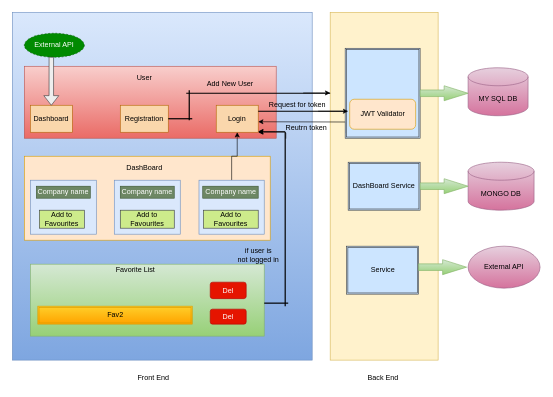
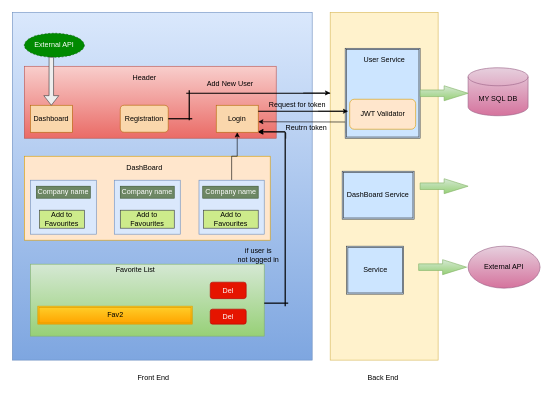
  <mxCell id="0" />
  <mxCell id="1" parent="0" />
  <mxCell id="2" value="" style="rounded=0;whiteSpace=wrap;html=1;fillColor=#dae8fc;strokeColor=#6c8ebf;gradientColor=#7ea6e0;" vertex="1" parent="1"><mxGeometry x="20" y="20" width="500" height="580" as="geometry" /></mxCell>
  <mxCell id="3" value="" style="rounded=0;whiteSpace=wrap;html=1;fillColor=#f8cecc;strokeColor=#b85450;gradientColor=#ea6b66;" vertex="1" parent="1"><mxGeometry x="40" y="110" width="420" height="120" as="geometry" /></mxCell>
- <mxCell id="4" value="User" style="text;html=1;align=center;verticalAlign=middle;resizable=0;points=[];autosize=1;" vertex="1" parent="1"><mxGeometry x="215" y="120" width="50" height="20" as="geometry" /></mxCell>
+ <mxCell id="4" value="Header" style="text;html=1;align=center;verticalAlign=middle;resizable=0;points=[];autosize=1;" vertex="1" parent="1"><mxGeometry x="215" y="120" width="50" height="20" as="geometry" /></mxCell>
  <mxCell id="5" value="Login" style="rounded=0;whiteSpace=wrap;html=1;fillColor=#fad7ac;strokeColor=#b46504;" vertex="1" parent="1"><mxGeometry x="360" y="175" width="70" height="45" as="geometry" /></mxCell>
- <mxCell id="6" value="Registration" style="rounded=0;whiteSpace=wrap;html=1;fillColor=#fad7ac;strokeColor=#b46504;" vertex="1" parent="1"><mxGeometry x="200" y="175" width="80" height="45" as="geometry" /></mxCell>
+ <mxCell id="6" value="Registration" style="whiteSpace=wrap;html=1;fillColor=#fad7ac;strokeColor=#b46504;rounded=1;" vertex="1" parent="1"><mxGeometry x="200" y="175" width="80" height="45" as="geometry" /></mxCell>
  <mxCell id="7" value="Dashboard" style="rounded=0;whiteSpace=wrap;html=1;fillColor=#fad7ac;strokeColor=#b46504;" vertex="1" parent="1"><mxGeometry x="50" y="175" width="70" height="45" as="geometry" /></mxCell>
  <mxCell id="8" value="" style="rounded=0;whiteSpace=wrap;html=1;fillColor=#ffe6cc;strokeColor=#d79b00;" vertex="1" parent="1"><mxGeometry x="40" y="260" width="410" height="140" as="geometry" /></mxCell>
  <mxCell id="9" value="DashBoard" style="text;html=1;align=center;verticalAlign=middle;resizable=0;points=[];autosize=1;" vertex="1" parent="1"><mxGeometry x="200" y="270" width="80" height="20" as="geometry" /></mxCell>
  <mxCell id="10" value="" style="rounded=0;whiteSpace=wrap;html=1;fillColor=#dae8fc;strokeColor=#6c8ebf;" vertex="1" parent="1"><mxGeometry x="50" y="300" width="110" height="90" as="geometry" /></mxCell>
  <mxCell id="11" value="" style="rounded=0;whiteSpace=wrap;html=1;fillColor=#dae8fc;strokeColor=#6c8ebf;" vertex="1" parent="1"><mxGeometry x="190" y="300" width="110" height="90" as="geometry" /></mxCell>
  <mxCell id="12" value="" style="edgeStyle=orthogonalEdgeStyle;rounded=0;orthogonalLoop=1;jettySize=auto;html=1;" edge="1" parent="1" source="13" target="5"><mxGeometry relative="1" as="geometry" /></mxCell>
  <mxCell id="13" value="" style="rounded=0;whiteSpace=wrap;html=1;fillColor=#dae8fc;strokeColor=#6c8ebf;" vertex="1" parent="1"><mxGeometry x="331.25" y="300" width="108.75" height="90" as="geometry" /></mxCell>
  <mxCell id="14" value="Company name" style="rounded=0;whiteSpace=wrap;html=1;fillColor=#6d8764;strokeColor=#3A5431;fontColor=#ffffff;" vertex="1" parent="1"><mxGeometry x="60" y="310" width="90" height="20" as="geometry" /></mxCell>
  <mxCell id="15" value="Company name" style="rounded=0;whiteSpace=wrap;html=1;fillColor=#6d8764;strokeColor=#3A5431;fontColor=#ffffff;" vertex="1" parent="1"><mxGeometry x="200" y="310" width="90" height="20" as="geometry" /></mxCell>
  <mxCell id="16" value="Company name" style="rounded=0;whiteSpace=wrap;html=1;fillColor=#6d8764;strokeColor=#3A5431;fontColor=#ffffff;" vertex="1" parent="1"><mxGeometry x="337.5" y="310" width="92.5" height="20" as="geometry" /></mxCell>
  <mxCell id="17" value="Add to Favourites" style="rounded=0;whiteSpace=wrap;html=1;fillColor=#cdeb8b;strokeColor=#36393d;" vertex="1" parent="1"><mxGeometry x="65" y="350" width="75" height="30" as="geometry" /></mxCell>
  <mxCell id="18" value="Add to Favourites" style="rounded=0;whiteSpace=wrap;html=1;fillColor=#cdeb8b;strokeColor=#36393d;" vertex="1" parent="1"><mxGeometry x="200" y="350" width="90" height="30" as="geometry" /></mxCell>
  <mxCell id="19" value="Add to Favourites" style="rounded=0;whiteSpace=wrap;html=1;fillColor=#cdeb8b;strokeColor=#36393d;" vertex="1" parent="1"><mxGeometry x="338.75" y="350" width="91.25" height="30" as="geometry" /></mxCell>
  <mxCell id="20" value="" style="rounded=0;whiteSpace=wrap;html=1;fillColor=#d5e8d4;strokeColor=#82b366;gradientColor=#97d077;" vertex="1" parent="1"><mxGeometry x="50" y="440" width="390" height="120" as="geometry" /></mxCell>
  <mxCell id="21" value="" style="line;strokeWidth=2;html=1;" vertex="1" parent="1"><mxGeometry x="440" y="500" width="40" height="10" as="geometry" /></mxCell>
  <mxCell id="22" style="edgeStyle=orthogonalEdgeStyle;rounded=0;orthogonalLoop=1;jettySize=auto;html=1;exitX=0.037;exitY=0.4;exitDx=0;exitDy=0;exitPerimeter=0;entryX=1;entryY=1;entryDx=0;entryDy=0;" edge="1" parent="1" source="23" target="5"><mxGeometry relative="1" as="geometry"><Array as="points"><mxPoint x="475" y="221" /><mxPoint x="475" y="220" /></Array></mxGeometry></mxCell>
  <mxCell id="23" value="" style="line;strokeWidth=2;direction=south;html=1;" vertex="1" parent="1"><mxGeometry x="470" y="220" width="10" height="290" as="geometry" /></mxCell>
  <mxCell id="24" value="if user is &lt;br&gt;not logged in" style="text;html=1;align=center;verticalAlign=middle;resizable=0;points=[];autosize=1;" vertex="1" parent="1"><mxGeometry x="390" y="410" width="80" height="30" as="geometry" /></mxCell>
  <mxCell id="25" value="Favorite List" style="text;html=1;align=center;verticalAlign=middle;resizable=0;points=[];autosize=1;" vertex="1" parent="1"><mxGeometry x="185" y="440" width="80" height="20" as="geometry" /></mxCell>
  <mxCell id="26" value="Fav2" style="shape=ext;double=1;rounded=0;whiteSpace=wrap;html=1;gradientColor=#ffa500;fillColor=#ffcd28;strokeColor=#d79b00;" vertex="1" parent="1"><mxGeometry x="62.5" y="510" width="257.5" height="30" as="geometry" /></mxCell>
  <mxCell id="27" value="Del" style="rounded=1;whiteSpace=wrap;html=1;fillColor=#e51400;strokeColor=#B20000;fontColor=#ffffff;" vertex="1" parent="1"><mxGeometry x="350" y="470" width="60" height="27.5" as="geometry" /></mxCell>
  <mxCell id="28" value="Del" style="rounded=1;whiteSpace=wrap;html=1;fillColor=#e51400;strokeColor=#B20000;fontColor=#ffffff;" vertex="1" parent="1"><mxGeometry x="350" y="515" width="60" height="25" as="geometry" /></mxCell>
  <mxCell id="29" value="" style="rounded=0;whiteSpace=wrap;html=1;fillColor=#fff2cc;strokeColor=#d6b656;" vertex="1" parent="1"><mxGeometry x="550" y="20" width="180" height="580" as="geometry" /></mxCell>
  <mxCell id="30" value="" style="line;strokeWidth=2;html=1;" vertex="1" parent="1"><mxGeometry x="430" y="180" width="150" height="10" as="geometry" /></mxCell>
  <mxCell id="31" value="" style="line;strokeWidth=2;html=1;" vertex="1" parent="1"><mxGeometry x="280" y="192.5" width="40" height="10" as="geometry" /></mxCell>
  <mxCell id="32" value="" style="line;strokeWidth=2;direction=south;html=1;" vertex="1" parent="1"><mxGeometry x="310" y="150" width="10" height="50" as="geometry" /></mxCell>
  <mxCell id="33" value="" style="line;strokeWidth=2;html=1;" vertex="1" parent="1"><mxGeometry x="310" y="150" width="240" height="10" as="geometry" /></mxCell>
  <mxCell id="34" value="Add New User" style="text;html=1;align=center;verticalAlign=middle;resizable=0;points=[];autosize=1;" vertex="1" parent="1"><mxGeometry x="337.5" y="130" width="90" height="20" as="geometry" /></mxCell>
  <mxCell id="35" style="edgeStyle=orthogonalEdgeStyle;rounded=0;orthogonalLoop=1;jettySize=auto;html=1;exitX=0;exitY=0.5;exitDx=0;exitDy=0;exitPerimeter=0;" edge="1" parent="1"><mxGeometry relative="1" as="geometry"><mxPoint x="505" y="154.5" as="sourcePoint" /><mxPoint x="550" y="154.5" as="targetPoint" /><Array as="points"><mxPoint x="525" y="154.5" /><mxPoint x="525" y="154.5" /></Array></mxGeometry></mxCell>
  <mxCell id="36" style="edgeStyle=orthogonalEdgeStyle;rounded=0;orthogonalLoop=1;jettySize=auto;html=1;exitX=0;exitY=0.5;exitDx=0;exitDy=0;exitPerimeter=0;" edge="1" parent="1"><mxGeometry relative="1" as="geometry"><mxPoint x="475" y="219" as="sourcePoint" /><mxPoint x="430" y="219" as="targetPoint" /><Array as="points"><mxPoint x="459" y="219" /><mxPoint x="459" y="219" /></Array></mxGeometry></mxCell>
  <mxCell id="37" value="Request for token" style="text;html=1;align=center;verticalAlign=middle;resizable=0;points=[];autosize=1;" vertex="1" parent="1"><mxGeometry x="440" y="165" width="110" height="20" as="geometry" /></mxCell>
  <mxCell id="38" style="edgeStyle=orthogonalEdgeStyle;rounded=0;orthogonalLoop=1;jettySize=auto;html=1;exitX=0;exitY=0.5;exitDx=0;exitDy=0;exitPerimeter=0;" edge="1" parent="1"><mxGeometry relative="1" as="geometry"><mxPoint x="475" y="219" as="sourcePoint" /><mxPoint x="430" y="219" as="targetPoint" /><Array as="points"><mxPoint x="459.38" y="219.5" /><mxPoint x="459.38" y="219.5" /></Array></mxGeometry></mxCell>
  <mxCell id="39" style="edgeStyle=orthogonalEdgeStyle;rounded=0;orthogonalLoop=1;jettySize=auto;html=1;exitX=0.008;exitY=0.944;exitDx=0;exitDy=0;exitPerimeter=0;" edge="1" parent="1" source="40"><mxGeometry relative="1" as="geometry"><mxPoint x="475" y="202.5" as="sourcePoint" /><mxPoint x="430" y="202.5" as="targetPoint" /><Array as="points"><mxPoint x="576" y="203" /><mxPoint x="590" y="203" /></Array></mxGeometry></mxCell>
  <mxCell id="40" value="" style="shape=ext;double=1;rounded=0;whiteSpace=wrap;html=1;fillColor=#cce5ff;strokeColor=#36393d;" vertex="1" parent="1"><mxGeometry x="575" y="80" width="125" height="150" as="geometry" /></mxCell>
+ <mxCell id="41" value="User Service" style="text;html=1;align=center;verticalAlign=middle;resizable=0;points=[];autosize=1;" vertex="1" parent="1"><mxGeometry x="600" y="90" width="80" height="20" as="geometry" /></mxCell>
  <mxCell id="42" style="edgeStyle=orthogonalEdgeStyle;rounded=0;orthogonalLoop=1;jettySize=auto;html=1;exitX=0;exitY=0.5;exitDx=0;exitDy=0;exitPerimeter=0;" edge="1" parent="1"><mxGeometry relative="1" as="geometry"><mxPoint x="530" y="185" as="sourcePoint" /><mxPoint x="580" y="185" as="targetPoint" /><Array as="points"><mxPoint x="559.38" y="185.5" /><mxPoint x="559.38" y="185.5" /></Array></mxGeometry></mxCell>
  <mxCell id="43" value="Reutrn token" style="text;html=1;align=center;verticalAlign=middle;resizable=0;points=[];autosize=1;" vertex="1" parent="1"><mxGeometry x="470" y="202.5" width="80" height="20" as="geometry" /></mxCell>
  <mxCell id="44" value="JWT Validator" style="rounded=1;whiteSpace=wrap;html=1;fillColor=#ffe6cc;strokeColor=#d79b00;" vertex="1" parent="1"><mxGeometry x="582.5" y="165" width="110" height="50" as="geometry" /></mxCell>
- <mxCell id="45" value="DashBoard Service" style="shape=ext;double=1;rounded=0;whiteSpace=wrap;html=1;fillColor=#cce5ff;strokeColor=#36393d;" vertex="1" parent="1"><mxGeometry x="580" y="270" width="120" height="80" as="geometry" /></mxCell>
- <mxCell id="46" value="Service" style="shape=ext;double=1;rounded=0;whiteSpace=wrap;html=1;fillColor=#cce5ff;strokeColor=#36393d;" vertex="1" parent="1"><mxGeometry x="577.5" y="410" width="120" height="80" as="geometry" /></mxCell>
+ <mxCell id="45" value="DashBoard Service" style="shape=ext;double=1;rounded=0;whiteSpace=wrap;html=1;fillColor=#cce5ff;strokeColor=#36393d;" vertex="1" parent="1"><mxGeometry x="570" y="285" width="120" height="80" as="geometry" /></mxCell>
+ <mxCell id="46" value="Service" style="shape=ext;double=1;rounded=0;whiteSpace=wrap;html=1;fillColor=#cce5ff;strokeColor=#36393d;" vertex="1" parent="1"><mxGeometry x="577.5" y="410" width="95" height="80" as="geometry" /></mxCell>
  <mxCell id="47" value="MY SQL DB" style="shape=cylinder3;whiteSpace=wrap;html=1;boundedLbl=1;backgroundOutline=1;size=15;gradientColor=#d5739d;fillColor=#e6d0de;strokeColor=#996185;" vertex="1" parent="1"><mxGeometry x="780" y="112.5" width="100" height="80" as="geometry" /></mxCell>
- <mxCell id="48" value="MONGO DB" style="shape=cylinder3;whiteSpace=wrap;html=1;boundedLbl=1;backgroundOutline=1;size=15;gradientColor=#d5739d;fillColor=#e6d0de;strokeColor=#996185;" vertex="1" parent="1"><mxGeometry x="780" y="270" width="110" height="80" as="geometry" /></mxCell>
  <mxCell id="49" value="External API" style="ellipse;whiteSpace=wrap;html=1;gradientColor=#d5739d;fillColor=#e6d0de;strokeColor=#996185;" vertex="1" parent="1"><mxGeometry x="780" y="410" width="120" height="70" as="geometry" /></mxCell>
  <mxCell id="50" value="" style="shape=singleArrow;whiteSpace=wrap;html=1;arrowWidth=0.44;arrowSize=0.5;gradientColor=#97d077;fillColor=#d5e8d4;strokeColor=#82b366;" vertex="1" parent="1"><mxGeometry x="700" y="142.5" width="80" height="25" as="geometry" /></mxCell>
  <mxCell id="51" value="" style="shape=singleArrow;whiteSpace=wrap;html=1;arrowWidth=0.44;arrowSize=0.5;gradientColor=#97d077;fillColor=#d5e8d4;strokeColor=#82b366;" vertex="1" parent="1"><mxGeometry x="700" y="297.5" width="80" height="25" as="geometry" /></mxCell>
  <mxCell id="52" value="" style="shape=singleArrow;whiteSpace=wrap;html=1;arrowWidth=0.44;arrowSize=0.5;gradientColor=#97d077;fillColor=#d5e8d4;strokeColor=#82b366;" vertex="1" parent="1"><mxGeometry x="697.5" y="432.5" width="80" height="25" as="geometry" /></mxCell>
  <mxCell id="53" value="External API" style="ellipse;whiteSpace=wrap;html=1;align=center;dashed=1;fillColor=#008a00;strokeColor=#005700;fontColor=#ffffff;" vertex="1" parent="1"><mxGeometry x="40" y="55" width="100" height="40" as="geometry" /></mxCell>
  <mxCell id="54" value="" style="shape=singleArrow;direction=south;whiteSpace=wrap;html=1;fillColor=#eeeeee;strokeColor=#36393d;" vertex="1" parent="1"><mxGeometry x="72.5" y="95" width="25" height="80" as="geometry" /></mxCell>
  <mxCell id="55" value="Front End" style="text;html=1;align=center;verticalAlign=middle;resizable=0;points=[];autosize=1;" vertex="1" parent="1"><mxGeometry x="220" y="620" width="70" height="20" as="geometry" /></mxCell>
  <mxCell id="56" value="Back End" style="text;html=1;align=center;verticalAlign=middle;resizable=0;points=[];autosize=1;" vertex="1" parent="1"><mxGeometry x="602.5" y="620" width="70" height="20" as="geometry" /></mxCell>
